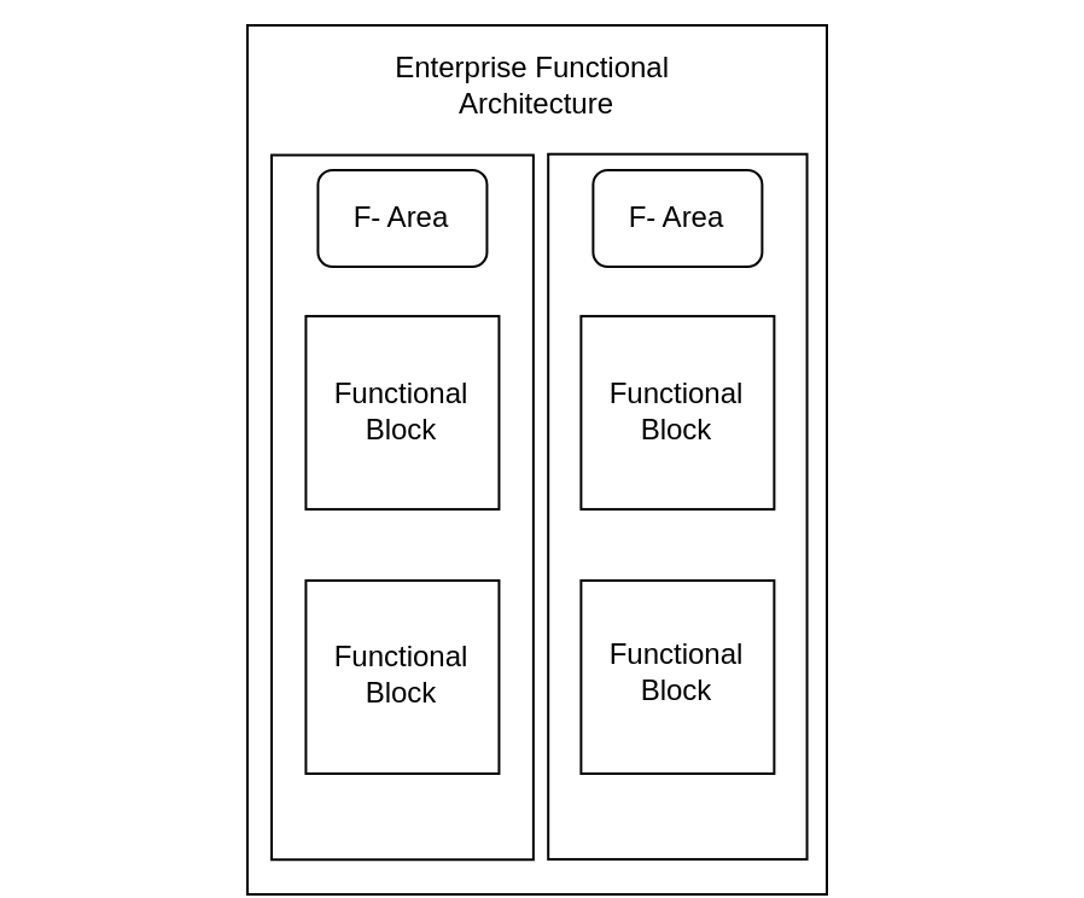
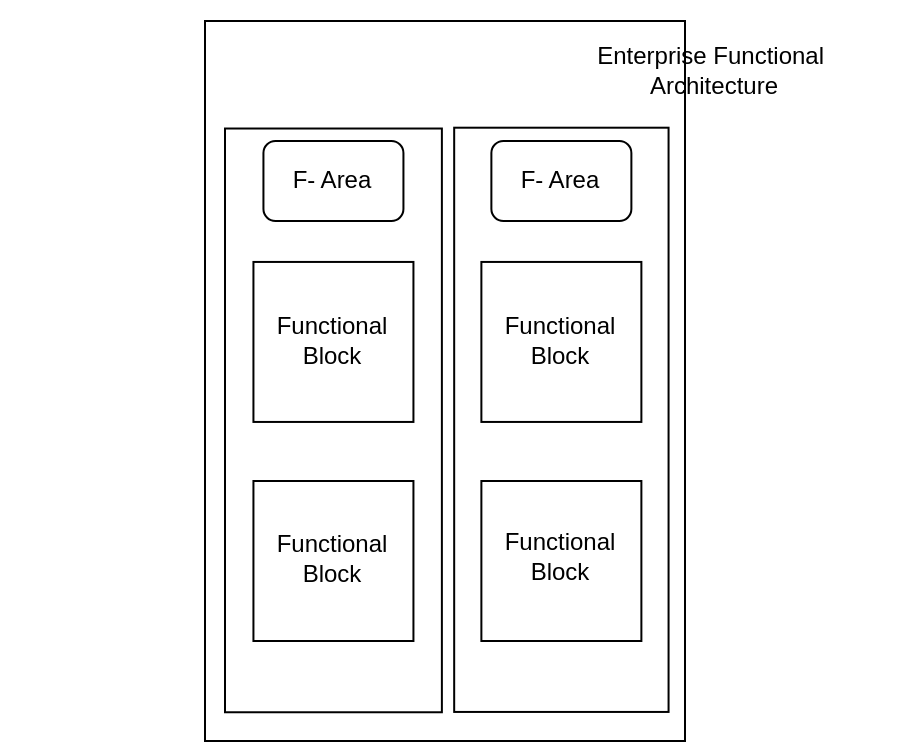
  <mxCell id="0" />
  <mxCell id="1" parent="0" />
  <mxCell id="2" value="" style="rounded=0;whiteSpace=wrap;html=1;rotation=90;" vertex="1" parent="1"><mxGeometry x="42" y="70" width="360" height="240" as="geometry" /></mxCell>
- <mxCell id="3" value="Enterprise Functional&amp;nbsp;&lt;br&gt;Architecture" style="text;html=1;strokeColor=none;fillColor=none;align=center;verticalAlign=middle;whiteSpace=wrap;rounded=0;" vertex="1" parent="1"><mxGeometry x="147" y="20" width="150" height="30" as="geometry" /></mxCell>
+ <mxCell id="3" value="Enterprise Functional&amp;nbsp;&lt;br&gt;Architecture" style="text;html=1;strokeColor=none;fillColor=none;align=center;verticalAlign=middle;whiteSpace=wrap;rounded=0;" vertex="1" parent="1"><mxGeometry x="282" y="20" width="150" height="30" as="geometry" /></mxCell>
  <mxCell id="4" value="" style="rounded=0;whiteSpace=wrap;html=1;rotation=90;" vertex="1" parent="1"><mxGeometry x="20.29" y="155.47" width="291.87" height="108.44" as="geometry" /></mxCell>
  <mxCell id="5" value="" style="whiteSpace=wrap;html=1;aspect=fixed;rotation=90;" vertex="1" parent="1"><mxGeometry x="126.22" y="130.47" width="80" height="80" as="geometry" /></mxCell>
  <mxCell id="6" value="" style="whiteSpace=wrap;html=1;aspect=fixed;" vertex="1" parent="1"><mxGeometry x="126.22" y="240" width="80" height="80" as="geometry" /></mxCell>
  <mxCell id="7" value="" style="rounded=0;whiteSpace=wrap;html=1;rotation=90;" vertex="1" parent="1"><mxGeometry x="134.13" y="155.82" width="292.12" height="107.19" as="geometry" /></mxCell>
  <mxCell id="8" value="Functional Block" style="whiteSpace=wrap;html=1;aspect=fixed;rotation=0;" vertex="1" parent="1"><mxGeometry x="240.19" y="130.47" width="80" height="80" as="geometry" /></mxCell>
  <mxCell id="9" value="" style="whiteSpace=wrap;html=1;aspect=fixed;rotation=90;" vertex="1" parent="1"><mxGeometry x="240.19" y="240" width="80" height="80" as="geometry" /></mxCell>
  <mxCell id="10" value="F- Area" style="rounded=1;whiteSpace=wrap;html=1;" vertex="1" parent="1"><mxGeometry x="131.22" y="70" width="70" height="40" as="geometry" /></mxCell>
  <mxCell id="11" value="F- Area" style="rounded=1;whiteSpace=wrap;html=1;" vertex="1" parent="1"><mxGeometry x="245.19" y="70" width="70" height="40" as="geometry" /></mxCell>
  <mxCell id="12" value="Functional Block" style="text;html=1;strokeColor=none;fillColor=none;align=center;verticalAlign=middle;whiteSpace=wrap;rounded=0;" vertex="1" parent="1"><mxGeometry x="136.22" y="155.47" width="60" height="30" as="geometry" /></mxCell>
  <mxCell id="13" value="Functional Block" style="text;html=1;strokeColor=none;fillColor=none;align=center;verticalAlign=middle;whiteSpace=wrap;rounded=0;" vertex="1" parent="1"><mxGeometry x="136.22" y="263.91" width="60" height="30" as="geometry" /></mxCell>
  <mxCell id="14" value="Functional Block" style="text;html=1;strokeColor=none;fillColor=none;align=center;verticalAlign=middle;whiteSpace=wrap;rounded=0;" vertex="1" parent="1"><mxGeometry x="250.19" y="263.01" width="60" height="30" as="geometry" /></mxCell>
